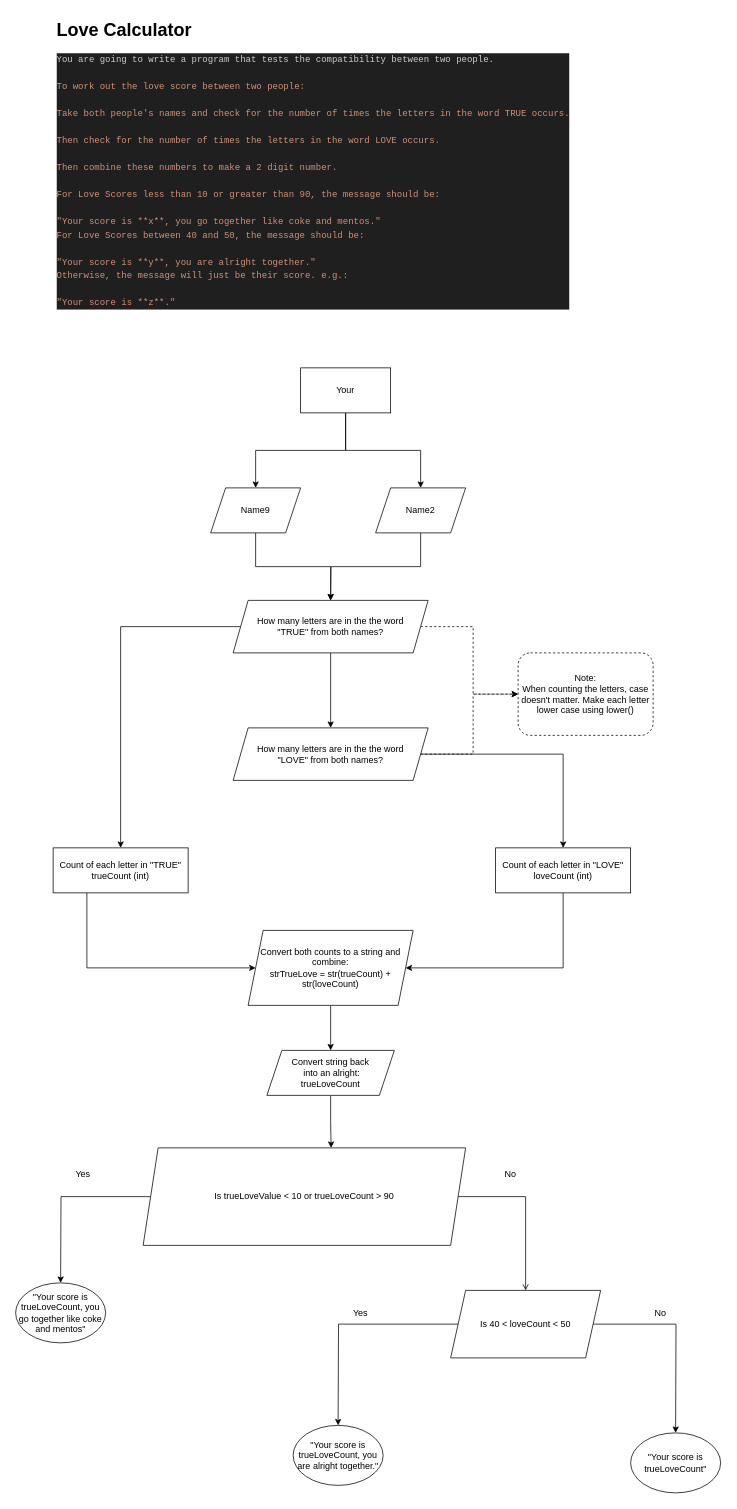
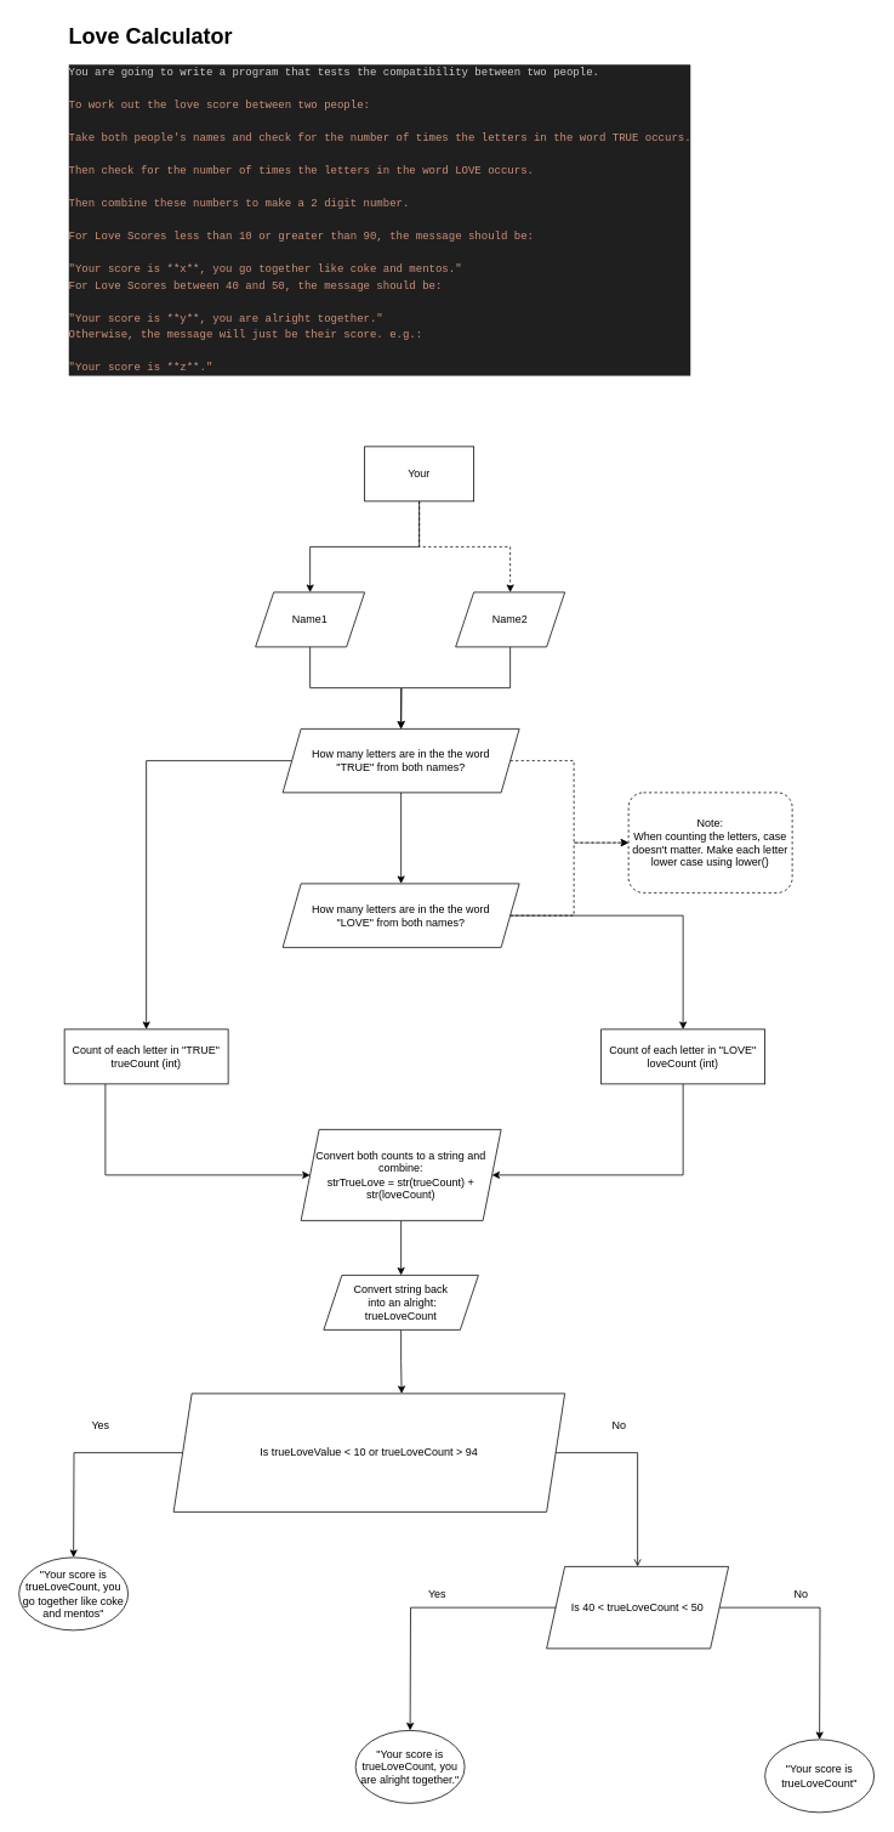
  <mxCell id="0" />
  <mxCell id="1" parent="0" />
  <mxCell id="2" value="&lt;h1&gt;Love Calculator&lt;/h1&gt;&lt;div style=&quot;color: rgb(204, 204, 204); background-color: rgb(31, 31, 31); font-family: Menlo, Monaco, &amp;quot;Courier New&amp;quot;, monospace; line-height: 18px;&quot;&gt;&lt;div&gt;You are going to write a program that tests the compatibility between two people.&lt;/div&gt;&lt;br&gt;&lt;div&gt;&lt;span style=&quot;color: #ce9178;&quot;&gt;To work out the love score between two people:&lt;/span&gt;&lt;/div&gt;&lt;br&gt;&lt;div&gt;&lt;span style=&quot;color: #ce9178;&quot;&gt;Take both people's names and check for the number of times the letters in the word TRUE occurs. &lt;/span&gt;&lt;/div&gt;&lt;br&gt;&lt;div&gt;&lt;span style=&quot;color: #ce9178;&quot;&gt;Then check for the number of times the letters in the word LOVE occurs. &lt;/span&gt;&lt;/div&gt;&lt;br&gt;&lt;div&gt;&lt;span style=&quot;color: #ce9178;&quot;&gt;Then combine these numbers to make a 2 digit number.&lt;/span&gt;&lt;/div&gt;&lt;br&gt;&lt;div&gt;&lt;span style=&quot;color: #ce9178;&quot;&gt;For Love Scores less than 10 or greater than 90, the message should be:&lt;/span&gt;&lt;/div&gt;&lt;br&gt;&lt;div&gt;&lt;span style=&quot;color: #ce9178;&quot;&gt;&quot;Your score is **x**, you go together like coke and mentos.&quot;&lt;/span&gt;&lt;/div&gt;&lt;div&gt;&lt;span style=&quot;color: #ce9178;&quot;&gt;For Love Scores between 40 and 50, the message should be:&lt;/span&gt;&lt;/div&gt;&lt;br&gt;&lt;div&gt;&lt;span style=&quot;color: #ce9178;&quot;&gt;&quot;Your score is **y**, you are alright together.&quot;&lt;/span&gt;&lt;/div&gt;&lt;div&gt;&lt;span style=&quot;color: #ce9178;&quot;&gt;Otherwise, the message will just be their score. e.g.:&lt;/span&gt;&lt;/div&gt;&lt;br&gt;&lt;div&gt;&lt;span style=&quot;color: #ce9178;&quot;&gt;&quot;Your score is **z**.&quot;&lt;/span&gt;&lt;/div&gt;&lt;/div&gt;" style="text;html=1;strokeColor=none;fillColor=none;spacing=5;spacingTop=-20;whiteSpace=wrap;overflow=hidden;rounded=0;" vertex="1" parent="1"><mxGeometry x="70" y="20" width="780" height="440" as="geometry" /></mxCell>
  <mxCell id="3" style="edgeStyle=orthogonalEdgeStyle;rounded=0;orthogonalLoop=1;jettySize=auto;html=1;exitX=0.5;exitY=1;exitDx=0;exitDy=0;" edge="1" parent="1" source="5" target="7"><mxGeometry relative="1" as="geometry" /></mxCell>
- <mxCell id="4" style="edgeStyle=orthogonalEdgeStyle;rounded=0;orthogonalLoop=1;jettySize=auto;html=1;exitX=0.5;exitY=1;exitDx=0;exitDy=0;" edge="1" parent="1" source="5" target="9"><mxGeometry relative="1" as="geometry" /></mxCell>
+ <mxCell id="4" style="edgeStyle=orthogonalEdgeStyle;rounded=0;orthogonalLoop=1;jettySize=auto;html=1;exitX=0.5;exitY=1;exitDx=0;exitDy=0;dashed=1;" edge="1" parent="1" source="5" target="9"><mxGeometry relative="1" as="geometry" /></mxCell>
  <mxCell id="5" value="Your" style="rounded=0;whiteSpace=wrap;html=1;" vertex="1" parent="1"><mxGeometry x="400" y="490" width="120" height="60" as="geometry" /></mxCell>
  <mxCell id="6" style="edgeStyle=orthogonalEdgeStyle;rounded=0;orthogonalLoop=1;jettySize=auto;html=1;exitX=0.5;exitY=1;exitDx=0;exitDy=0;entryX=0.5;entryY=0;entryDx=0;entryDy=0;" edge="1" parent="1" source="7" target="13"><mxGeometry relative="1" as="geometry" /></mxCell>
- <mxCell id="7" value="Name9" style="shape=parallelogram;perimeter=parallelogramPerimeter;whiteSpace=wrap;html=1;fixedSize=1;" vertex="1" parent="1"><mxGeometry x="280" y="650" width="120" height="60" as="geometry" /></mxCell>
+ <mxCell id="7" value="Name1" style="shape=parallelogram;perimeter=parallelogramPerimeter;whiteSpace=wrap;html=1;fixedSize=1;" vertex="1" parent="1"><mxGeometry x="280" y="650" width="120" height="60" as="geometry" /></mxCell>
  <mxCell id="8" style="edgeStyle=orthogonalEdgeStyle;rounded=0;orthogonalLoop=1;jettySize=auto;html=1;exitX=0.5;exitY=1;exitDx=0;exitDy=0;" edge="1" parent="1" source="9"><mxGeometry relative="1" as="geometry"><mxPoint x="440" y="800" as="targetPoint" /></mxGeometry></mxCell>
  <mxCell id="9" value="Name2" style="shape=parallelogram;perimeter=parallelogramPerimeter;whiteSpace=wrap;html=1;fixedSize=1;" vertex="1" parent="1"><mxGeometry x="500" y="650" width="120" height="60" as="geometry" /></mxCell>
  <mxCell id="10" style="edgeStyle=orthogonalEdgeStyle;rounded=0;orthogonalLoop=1;jettySize=auto;html=1;exitX=1;exitY=0.5;exitDx=0;exitDy=0;entryX=0;entryY=0.5;entryDx=0;entryDy=0;dashed=1;" edge="1" parent="1" source="13" target="19"><mxGeometry relative="1" as="geometry"><mxPoint x="630" y="890" as="targetPoint" /></mxGeometry></mxCell>
  <mxCell id="11" style="edgeStyle=orthogonalEdgeStyle;rounded=0;orthogonalLoop=1;jettySize=auto;html=1;exitX=0;exitY=0.5;exitDx=0;exitDy=0;" edge="1" parent="1" source="13" target="15"><mxGeometry relative="1" as="geometry" /></mxCell>
  <mxCell id="12" style="edgeStyle=orthogonalEdgeStyle;rounded=0;orthogonalLoop=1;jettySize=auto;html=1;exitX=0.5;exitY=1;exitDx=0;exitDy=0;" edge="1" parent="1" source="13" target="18"><mxGeometry relative="1" as="geometry" /></mxCell>
  <mxCell id="13" value="How many letters are in the the word &lt;br&gt;&quot;TRUE&quot; from both names?&lt;br&gt;" style="shape=parallelogram;perimeter=parallelogramPerimeter;whiteSpace=wrap;html=1;fixedSize=1;" vertex="1" parent="1"><mxGeometry x="310" y="800" width="260" height="70" as="geometry" /></mxCell>
  <mxCell id="14" style="edgeStyle=orthogonalEdgeStyle;rounded=0;orthogonalLoop=1;jettySize=auto;html=1;exitX=0.25;exitY=1;exitDx=0;exitDy=0;entryX=0;entryY=0.5;entryDx=0;entryDy=0;" edge="1" parent="1" source="15" target="23"><mxGeometry relative="1" as="geometry"><Array as="points"><mxPoint x="115" y="1290" /></Array></mxGeometry></mxCell>
  <mxCell id="15" value="Count of each letter in &quot;TRUE&quot;&lt;br&gt;trueCount (int)" style="rounded=0;whiteSpace=wrap;html=1;" vertex="1" parent="1"><mxGeometry x="70" y="1130" width="180" height="60" as="geometry" /></mxCell>
  <mxCell id="16" style="edgeStyle=orthogonalEdgeStyle;rounded=0;orthogonalLoop=1;jettySize=auto;html=1;exitX=1;exitY=0.5;exitDx=0;exitDy=0;entryX=0;entryY=0.5;entryDx=0;entryDy=0;dashed=1;" edge="1" parent="1" source="18" target="19"><mxGeometry relative="1" as="geometry" /></mxCell>
  <mxCell id="17" style="edgeStyle=orthogonalEdgeStyle;rounded=0;orthogonalLoop=1;jettySize=auto;html=1;exitX=1;exitY=0.5;exitDx=0;exitDy=0;entryX=0.5;entryY=0;entryDx=0;entryDy=0;" edge="1" parent="1" source="18" target="21"><mxGeometry relative="1" as="geometry" /></mxCell>
  <mxCell id="18" value="How many letters are in the the word &lt;br&gt;&quot;LOVE&quot; from both names?" style="shape=parallelogram;perimeter=parallelogramPerimeter;whiteSpace=wrap;html=1;fixedSize=1;" vertex="1" parent="1"><mxGeometry x="310" y="970" width="260" height="70" as="geometry" /></mxCell>
  <mxCell id="19" value="Note:&lt;br style=&quot;border-color: var(--border-color);&quot;&gt;When counting the letters, case doesn't matter. Make each letter lower case using lower()" style="rounded=1;whiteSpace=wrap;html=1;dashed=1;" vertex="1" parent="1"><mxGeometry x="690" y="870" width="180" height="110" as="geometry" /></mxCell>
  <mxCell id="20" style="edgeStyle=orthogonalEdgeStyle;rounded=0;orthogonalLoop=1;jettySize=auto;html=1;exitX=0.5;exitY=1;exitDx=0;exitDy=0;entryX=1;entryY=0.5;entryDx=0;entryDy=0;" edge="1" parent="1" source="21" target="23"><mxGeometry relative="1" as="geometry"><Array as="points"><mxPoint x="750" y="1290" /></Array></mxGeometry></mxCell>
  <mxCell id="21" value="Count of each letter in &quot;LOVE&quot;&lt;br&gt;loveCount (int)" style="rounded=0;whiteSpace=wrap;html=1;" vertex="1" parent="1"><mxGeometry x="660" y="1130" width="180" height="60" as="geometry" /></mxCell>
  <mxCell id="22" style="edgeStyle=orthogonalEdgeStyle;rounded=0;orthogonalLoop=1;jettySize=auto;html=1;exitX=0.5;exitY=1;exitDx=0;exitDy=0;" edge="1" parent="1" source="23" target="25"><mxGeometry relative="1" as="geometry" /></mxCell>
  <mxCell id="23" value="Convert both counts to a string and combine:&lt;br&gt;strTrueLove = str(trueCount) + str(loveCount)" style="shape=parallelogram;perimeter=parallelogramPerimeter;whiteSpace=wrap;html=1;fixedSize=1;" vertex="1" parent="1"><mxGeometry x="330" y="1240" width="220" height="100" as="geometry" /></mxCell>
  <mxCell id="24" style="edgeStyle=orthogonalEdgeStyle;rounded=0;orthogonalLoop=1;jettySize=auto;html=1;exitX=0.5;exitY=1;exitDx=0;exitDy=0;entryX=0.583;entryY=0;entryDx=0;entryDy=0;entryPerimeter=0;" edge="1" parent="1" source="25" target="28"><mxGeometry relative="1" as="geometry" /></mxCell>
  <mxCell id="25" value="Convert string back&lt;br&gt;&amp;nbsp;into an alright:&lt;br&gt;trueLoveCount" style="shape=parallelogram;perimeter=parallelogramPerimeter;whiteSpace=wrap;html=1;fixedSize=1;" vertex="1" parent="1"><mxGeometry x="355" y="1400" width="170" height="60" as="geometry" /></mxCell>
  <mxCell id="26" style="edgeStyle=orthogonalEdgeStyle;rounded=0;orthogonalLoop=1;jettySize=auto;html=1;exitX=0;exitY=0.5;exitDx=0;exitDy=0;" edge="1" parent="1" source="28"><mxGeometry relative="1" as="geometry"><mxPoint x="80" y="1710" as="targetPoint" /></mxGeometry></mxCell>
  <mxCell id="27" style="edgeStyle=orthogonalEdgeStyle;rounded=0;orthogonalLoop=1;jettySize=auto;html=1;exitX=1;exitY=0.5;exitDx=0;exitDy=0;entryX=0.5;entryY=0;entryDx=0;entryDy=0;endArrow=open;" edge="1" parent="1" source="28" target="32"><mxGeometry relative="1" as="geometry"><Array as="points"><mxPoint x="700" y="1595" /></Array></mxGeometry></mxCell>
- <mxCell id="28" value="Is trueLoveValue &amp;lt; 10 or trueLoveCount&amp;nbsp;&amp;gt; 90" style="shape=parallelogram;perimeter=parallelogramPerimeter;whiteSpace=wrap;html=1;fixedSize=1;" vertex="1" parent="1"><mxGeometry x="190" y="1530" width="430" height="130" as="geometry" /></mxCell>
+ <mxCell id="28" value="Is trueLoveValue &amp;lt; 10 or trueLoveCount&amp;nbsp;&amp;gt; 94" style="shape=parallelogram;perimeter=parallelogramPerimeter;whiteSpace=wrap;html=1;fixedSize=1;" vertex="1" parent="1"><mxGeometry x="190" y="1530" width="430" height="130" as="geometry" /></mxCell>
  <mxCell id="29" value="&quot;Your score is trueLoveCount, you go together like coke and mentos&quot;" style="ellipse;whiteSpace=wrap;html=1;" vertex="1" parent="1"><mxGeometry x="20" y="1710" width="120" height="80" as="geometry" /></mxCell>
  <mxCell id="30" style="edgeStyle=orthogonalEdgeStyle;rounded=0;orthogonalLoop=1;jettySize=auto;html=1;exitX=0;exitY=0.5;exitDx=0;exitDy=0;" edge="1" parent="1" source="32"><mxGeometry relative="1" as="geometry"><mxPoint x="450" y="1900" as="targetPoint" /></mxGeometry></mxCell>
  <mxCell id="31" style="edgeStyle=orthogonalEdgeStyle;rounded=0;orthogonalLoop=1;jettySize=auto;html=1;exitX=1;exitY=0.5;exitDx=0;exitDy=0;" edge="1" parent="1" source="32"><mxGeometry relative="1" as="geometry"><mxPoint x="900" y="1910" as="targetPoint" /></mxGeometry></mxCell>
- <mxCell id="32" value="Is 40 &amp;lt; loveCount&amp;nbsp;&amp;lt; 50" style="shape=parallelogram;perimeter=parallelogramPerimeter;whiteSpace=wrap;html=1;fixedSize=1;" vertex="1" parent="1"><mxGeometry x="600" y="1720" width="200" height="90" as="geometry" /></mxCell>
+ <mxCell id="32" value="Is 40 &amp;lt; trueLoveCount&amp;nbsp;&amp;lt; 50" style="shape=parallelogram;perimeter=parallelogramPerimeter;whiteSpace=wrap;html=1;fixedSize=1;" vertex="1" parent="1"><mxGeometry x="600" y="1720" width="200" height="90" as="geometry" /></mxCell>
  <mxCell id="33" value="Yes" style="text;html=1;strokeColor=none;fillColor=none;align=center;verticalAlign=middle;whiteSpace=wrap;rounded=0;" vertex="1" parent="1"><mxGeometry x="80" y="1550" width="60" height="30" as="geometry" /></mxCell>
  <mxCell id="34" value="No" style="text;html=1;strokeColor=none;fillColor=none;align=center;verticalAlign=middle;whiteSpace=wrap;rounded=0;" vertex="1" parent="1"><mxGeometry x="650" y="1550" width="60" height="30" as="geometry" /></mxCell>
  <mxCell id="35" value="&quot;Your score is trueLoveCount, you are alright together.&quot;" style="ellipse;whiteSpace=wrap;html=1;" vertex="1" parent="1"><mxGeometry x="390" y="1900" width="120" height="80" as="geometry" /></mxCell>
  <mxCell id="36" value="Yes" style="text;html=1;strokeColor=none;fillColor=none;align=center;verticalAlign=middle;whiteSpace=wrap;rounded=0;" vertex="1" parent="1"><mxGeometry x="450" y="1735" width="60" height="30" as="geometry" /></mxCell>
  <mxCell id="37" value="&quot;Your score is trueLoveCount&quot;" style="ellipse;whiteSpace=wrap;html=1;" vertex="1" parent="1"><mxGeometry x="840" y="1910" width="120" height="80" as="geometry" /></mxCell>
  <mxCell id="38" value="No" style="text;html=1;strokeColor=none;fillColor=none;align=center;verticalAlign=middle;whiteSpace=wrap;rounded=0;" vertex="1" parent="1"><mxGeometry x="850" y="1735" width="60" height="30" as="geometry" /></mxCell>
